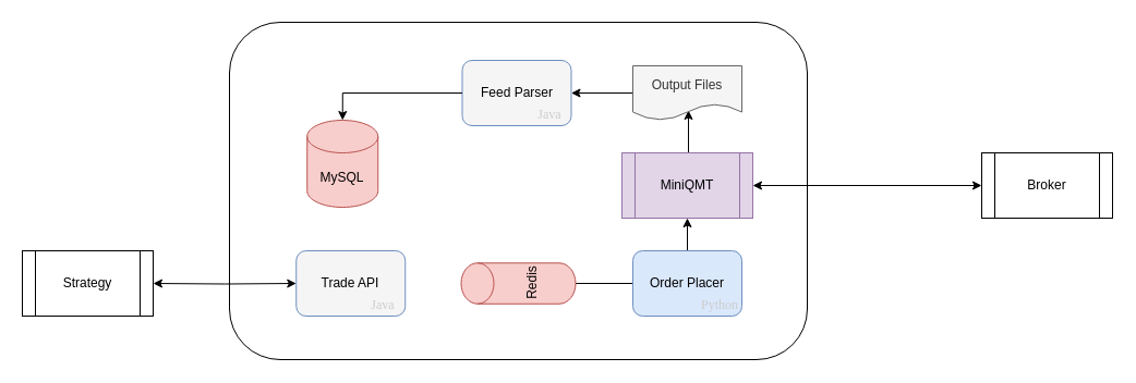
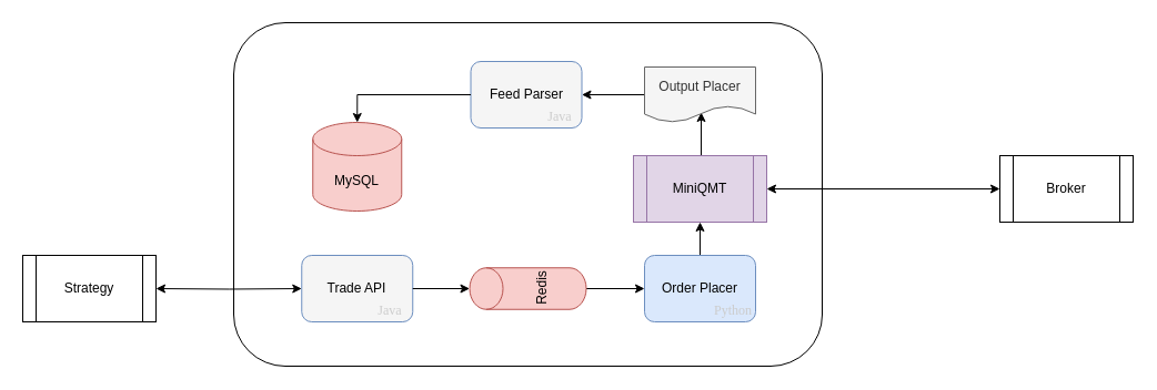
  <mxCell id="0" />
  <mxCell id="1" parent="0" />
  <mxCell id="2" value="" style="rounded=1;whiteSpace=wrap;html=1;" parent="1" vertex="1"><mxGeometry x="210" y="20" width="530" height="310" as="geometry" /></mxCell>
  <mxCell id="3" value="Trade API" style="rounded=1;whiteSpace=wrap;html=1;fillColor=#f5f5f5;strokeColor=#6c8ebf;" parent="1" vertex="1"><mxGeometry x="271.25" y="230" width="100" height="60" as="geometry" /></mxCell>
- <mxCell id="4" style="edgeStyle=orthogonalEdgeStyle;rounded=0;orthogonalLoop=1;jettySize=auto;html=1;exitX=0.5;exitY=1;exitDx=0;exitDy=0;exitPerimeter=0;entryX=0;entryY=0.5;entryDx=0;entryDy=0;endArrow=none;" edge="1" parent="1" source="5" target="8"><mxGeometry relative="1" as="geometry" /></mxCell>
+ <mxCell id="4" style="edgeStyle=orthogonalEdgeStyle;rounded=0;orthogonalLoop=1;jettySize=auto;html=1;exitX=0.5;exitY=1;exitDx=0;exitDy=0;exitPerimeter=0;entryX=0;entryY=0.5;entryDx=0;entryDy=0;" edge="1" parent="1" source="5" target="8"><mxGeometry relative="1" as="geometry" /></mxCell>
  <mxCell id="5" value="Redis" style="shape=cylinder3;whiteSpace=wrap;html=1;boundedLbl=1;backgroundOutline=1;size=15;rotation=-90;fillColor=#f8cecc;strokeColor=#b85450;" parent="1" vertex="1"><mxGeometry x="456.25" y="207.5" width="37.5" height="105" as="geometry" /></mxCell>
- <mxCell id="6" value="MySQL" style="shape=cylinder3;whiteSpace=wrap;html=1;boundedLbl=1;backgroundOutline=1;size=15;fillColor=#f8cecc;strokeColor=#b85450;" parent="1" vertex="1"><mxGeometry x="281.25" y="110" width="65" height="80" as="geometry" /></mxCell>
+ <mxCell id="6" value="MySQL" style="shape=cylinder3;whiteSpace=wrap;html=1;boundedLbl=1;backgroundOutline=1;size=15;fillColor=#f8cecc;strokeColor=#b85450;" parent="1" vertex="1"><mxGeometry x="281.25" y="110" width="80" height="80" as="geometry" /></mxCell>
  <mxCell id="7" style="edgeStyle=orthogonalEdgeStyle;rounded=0;orthogonalLoop=1;jettySize=auto;html=1;exitX=0.5;exitY=0;exitDx=0;exitDy=0;entryX=0.5;entryY=1;entryDx=0;entryDy=0;" edge="1" parent="1" source="8" target="10"><mxGeometry relative="1" as="geometry" /></mxCell>
  <mxCell id="8" value="Order Placer" style="rounded=1;whiteSpace=wrap;html=1;fillColor=#dae8fc;strokeColor=#6c8ebf;" parent="1" vertex="1"><mxGeometry x="580" y="230" width="100" height="60" as="geometry" /></mxCell>
  <mxCell id="9" style="edgeStyle=orthogonalEdgeStyle;rounded=0;orthogonalLoop=1;jettySize=auto;html=1;exitX=0.5;exitY=0;exitDx=0;exitDy=0;entryX=0.51;entryY=0.82;entryDx=0;entryDy=0;entryPerimeter=0;" parent="1" source="10" target="12" edge="1"><mxGeometry relative="1" as="geometry" /></mxCell>
  <mxCell id="10" value="MiniQMT" style="shape=process;whiteSpace=wrap;html=1;backgroundOutline=1;fillColor=#e1d5e7;strokeColor=#9673a6;" parent="1" vertex="1"><mxGeometry x="570" y="140" width="120" height="60" as="geometry" /></mxCell>
  <mxCell id="11" style="edgeStyle=orthogonalEdgeStyle;rounded=0;orthogonalLoop=1;jettySize=auto;html=1;exitX=0;exitY=0.5;exitDx=0;exitDy=0;entryX=1;entryY=0.5;entryDx=0;entryDy=0;" parent="1" source="12" target="13" edge="1"><mxGeometry relative="1" as="geometry" /></mxCell>
- <mxCell id="12" value="Output Files" style="shape=document;whiteSpace=wrap;html=1;boundedLbl=1;fillColor=#f5f5f5;fontColor=#333333;strokeColor=#666666;" parent="1" vertex="1"><mxGeometry x="580" y="60" width="100" height="50" as="geometry" /></mxCell>
+ <mxCell id="12" value="Output Placer" style="shape=document;whiteSpace=wrap;html=1;boundedLbl=1;fillColor=#f5f5f5;fontColor=#333333;strokeColor=#666666;" parent="1" vertex="1"><mxGeometry x="580" y="60" width="100" height="50" as="geometry" /></mxCell>
  <mxCell id="13" value="Feed Parser" style="rounded=1;whiteSpace=wrap;html=1;fillColor=#f5f5f5;strokeColor=#6c8ebf;" parent="1" vertex="1"><mxGeometry x="423.5" y="55" width="100" height="60" as="geometry" /></mxCell>
  <mxCell id="14" style="edgeStyle=orthogonalEdgeStyle;rounded=0;orthogonalLoop=1;jettySize=auto;html=1;exitX=0;exitY=0.5;exitDx=0;exitDy=0;entryX=0.5;entryY=0;entryDx=0;entryDy=0;entryPerimeter=0;" parent="1" source="13" target="6" edge="1"><mxGeometry relative="1" as="geometry" /></mxCell>
  <mxCell id="15" style="edgeStyle=orthogonalEdgeStyle;rounded=0;orthogonalLoop=1;jettySize=auto;html=1;entryX=0;entryY=0.5;entryDx=0;entryDy=0;startArrow=classic;startFill=1;" parent="1" target="3" edge="1"><mxGeometry relative="1" as="geometry"><mxPoint x="140" y="260" as="sourcePoint" /></mxGeometry></mxCell>
  <mxCell id="16" style="edgeStyle=orthogonalEdgeStyle;rounded=0;orthogonalLoop=1;jettySize=auto;html=1;exitX=0;exitY=0.5;exitDx=0;exitDy=0;startArrow=classic;startFill=1;" parent="1" source="17" target="10" edge="1"><mxGeometry relative="1" as="geometry" /></mxCell>
  <mxCell id="17" value="Broker" style="shape=process;whiteSpace=wrap;html=1;backgroundOutline=1;" parent="1" vertex="1"><mxGeometry x="900" y="140" width="120" height="60" as="geometry" /></mxCell>
  <mxCell id="18" value="Strategy" style="shape=process;whiteSpace=wrap;html=1;backgroundOutline=1;" parent="1" vertex="1"><mxGeometry x="20" y="230" width="120" height="60" as="geometry" /></mxCell>
  <mxCell id="19" value="Java" style="text;html=1;align=center;verticalAlign=middle;whiteSpace=wrap;rounded=0;fontFamily=Georgia;fontColor=#CCCCCC;" vertex="1" parent="1"><mxGeometry x="331.25" y="270" width="40" height="20" as="geometry" /></mxCell>
  <mxCell id="20" value="Java" style="text;html=1;align=center;verticalAlign=middle;whiteSpace=wrap;rounded=0;fontFamily=Georgia;fontColor=#CCCCCC;" vertex="1" parent="1"><mxGeometry x="484" y="95" width="40" height="20" as="geometry" /></mxCell>
  <mxCell id="21" value="Python" style="text;html=1;align=center;verticalAlign=middle;whiteSpace=wrap;rounded=0;fontFamily=Georgia;fontColor=#CCCCCC;" vertex="1" parent="1"><mxGeometry x="640" y="270" width="40" height="20" as="geometry" /></mxCell>
+ <mxCell id="22" style="edgeStyle=orthogonalEdgeStyle;rounded=0;orthogonalLoop=1;jettySize=auto;html=1;exitX=1;exitY=0.5;exitDx=0;exitDy=0;entryX=0.5;entryY=0;entryDx=0;entryDy=0;entryPerimeter=0;" edge="1" parent="1" source="3" target="5"><mxGeometry relative="1" as="geometry" /></mxCell>
